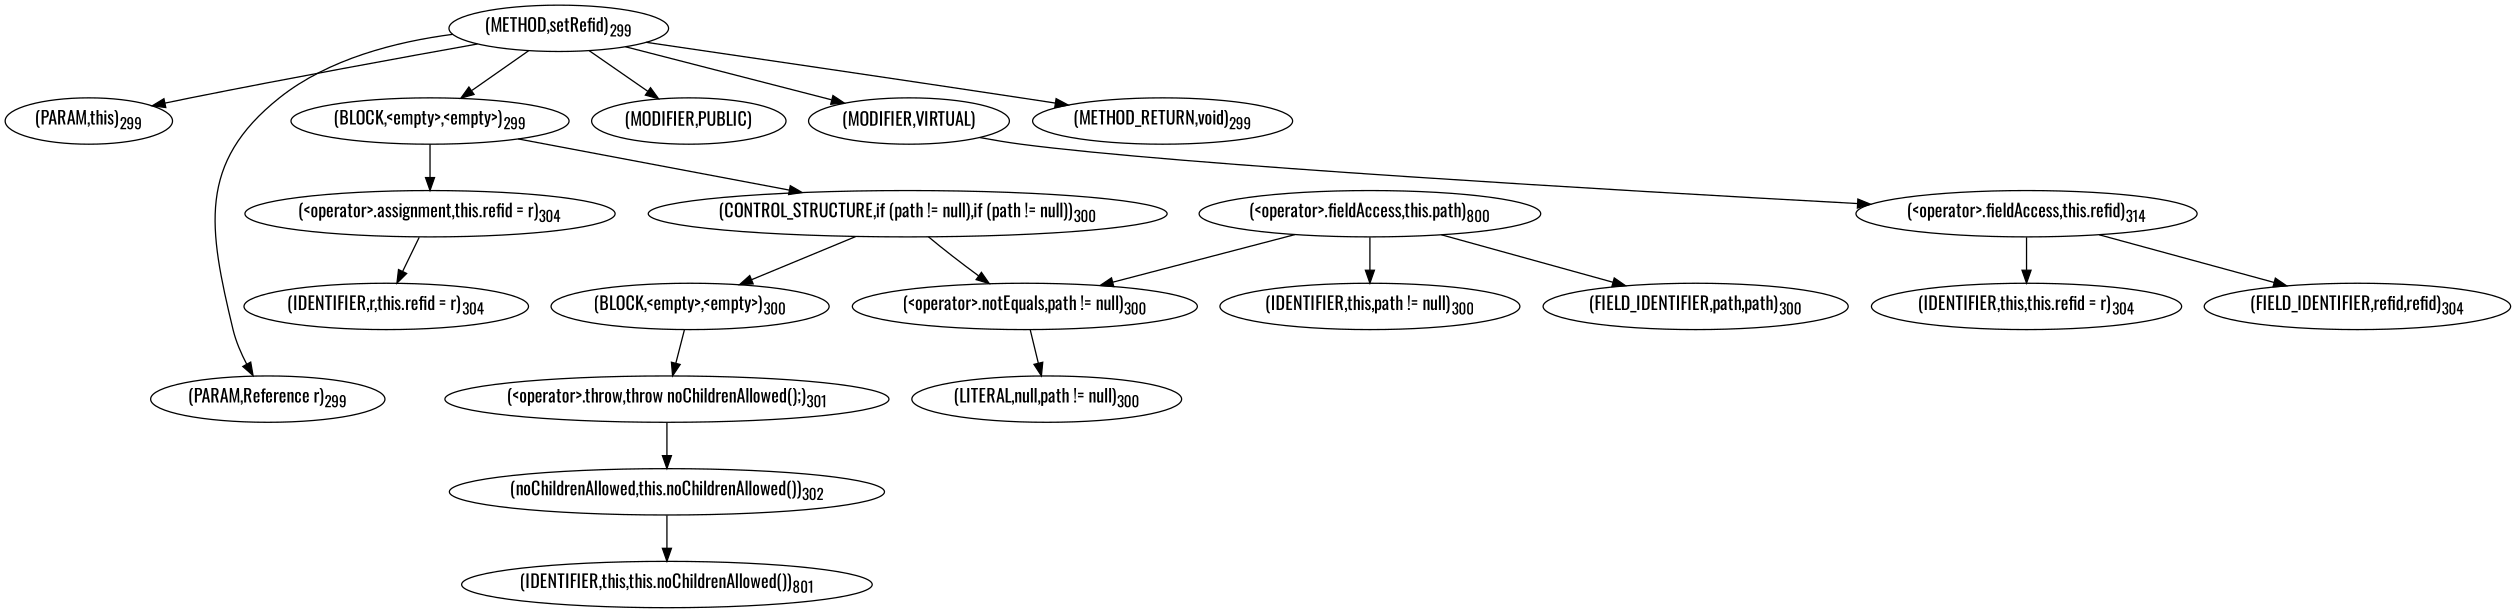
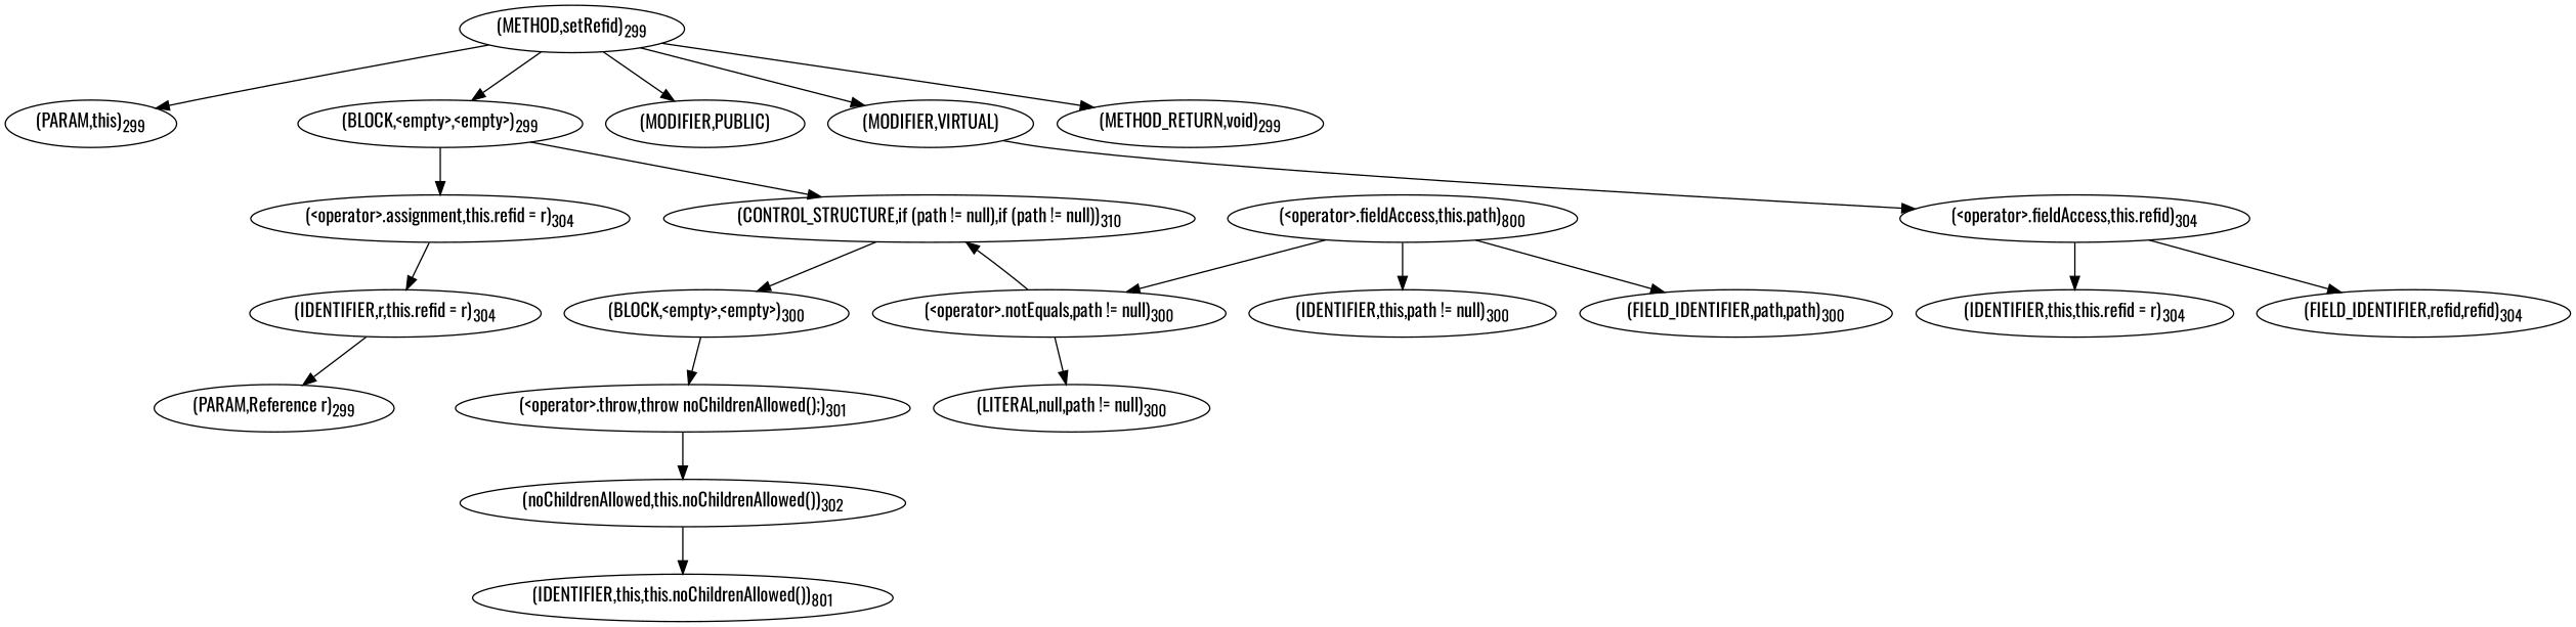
  digraph {
    fontname=Oswald
    node [fontname=Oswald]
    edge [fontname=Oswald]
    n1 [label=<(METHOD,setRefid)<SUB>299</SUB>>]
    n2 [label=<(PARAM,this)<SUB>299</SUB>>]
    n3 [label=<(PARAM,Reference r)<SUB>299</SUB>>]
    n4 [label=<(BLOCK,&lt;empty&gt;,&lt;empty&gt;)<SUB>299</SUB>>]
    n5 [label=<(MODIFIER,PUBLIC)>]
    n6 [label=<(MODIFIER,VIRTUAL)>]
    n7 [label=<(METHOD_RETURN,void)<SUB>299</SUB>>]
-   n8 [label=<(CONTROL_STRUCTURE,if (path != null),if (path != null))<SUB>300</SUB>>]
+   n8 [label=<(CONTROL_STRUCTURE,if (path != null),if (path != null))<SUB>310</SUB>>]
    n9 [label=<(&lt;operator&gt;.assignment,this.refid = r)<SUB>304</SUB>>]
-   n10 [label=<(&lt;operator&gt;.fieldAccess,this.refid)<SUB>314</SUB>>]
+   n10 [label=<(&lt;operator&gt;.fieldAccess,this.refid)<SUB>304</SUB>>]
    n11 [label=<(&lt;operator&gt;.notEquals,path != null)<SUB>300</SUB>>]
    n12 [label=<(BLOCK,&lt;empty&gt;,&lt;empty&gt;)<SUB>300</SUB>>]
    n13 [label=<(IDENTIFIER,r,this.refid = r)<SUB>304</SUB>>]
    n14 [label=<(LITERAL,null,path != null)<SUB>300</SUB>>]
    n15 [label=<(&lt;operator&gt;.throw,throw noChildrenAllowed();)<SUB>301</SUB>>]
    n16 [label=<(&lt;operator&gt;.fieldAccess,this.path)<SUB>800</SUB>>]
    n17 [label=<(IDENTIFIER,this,path != null)<SUB>300</SUB>>]
    n18 [label=<(FIELD_IDENTIFIER,path,path)<SUB>300</SUB>>]
    n19 [label=<(noChildrenAllowed,this.noChildrenAllowed())<SUB>302</SUB>>]
    n20 [label=<(IDENTIFIER,this,this.noChildrenAllowed())<SUB>801</SUB>>]
    n21 [label=<(IDENTIFIER,this,this.refid = r)<SUB>304</SUB>>]
    n22 [label=<(FIELD_IDENTIFIER,refid,refid)<SUB>304</SUB>>]
    n1 -> n2
-   n1 -> n3
+   n13 -> n3
    n1 -> n4
    n1 -> n5
    n1 -> n6
    n1 -> n7
    n4 -> n8
    n4 -> n9
    n6 -> n10
-   n8 -> n11
+   n11 -> n8
    n8 -> n12
    n9 -> n13
    n10 -> n21
    n10 -> n22
    n11 -> n14
    n12 -> n15
    n15 -> n19
    n16 -> n11
    n16 -> n17
    n16 -> n18
    n19 -> n20
  }
